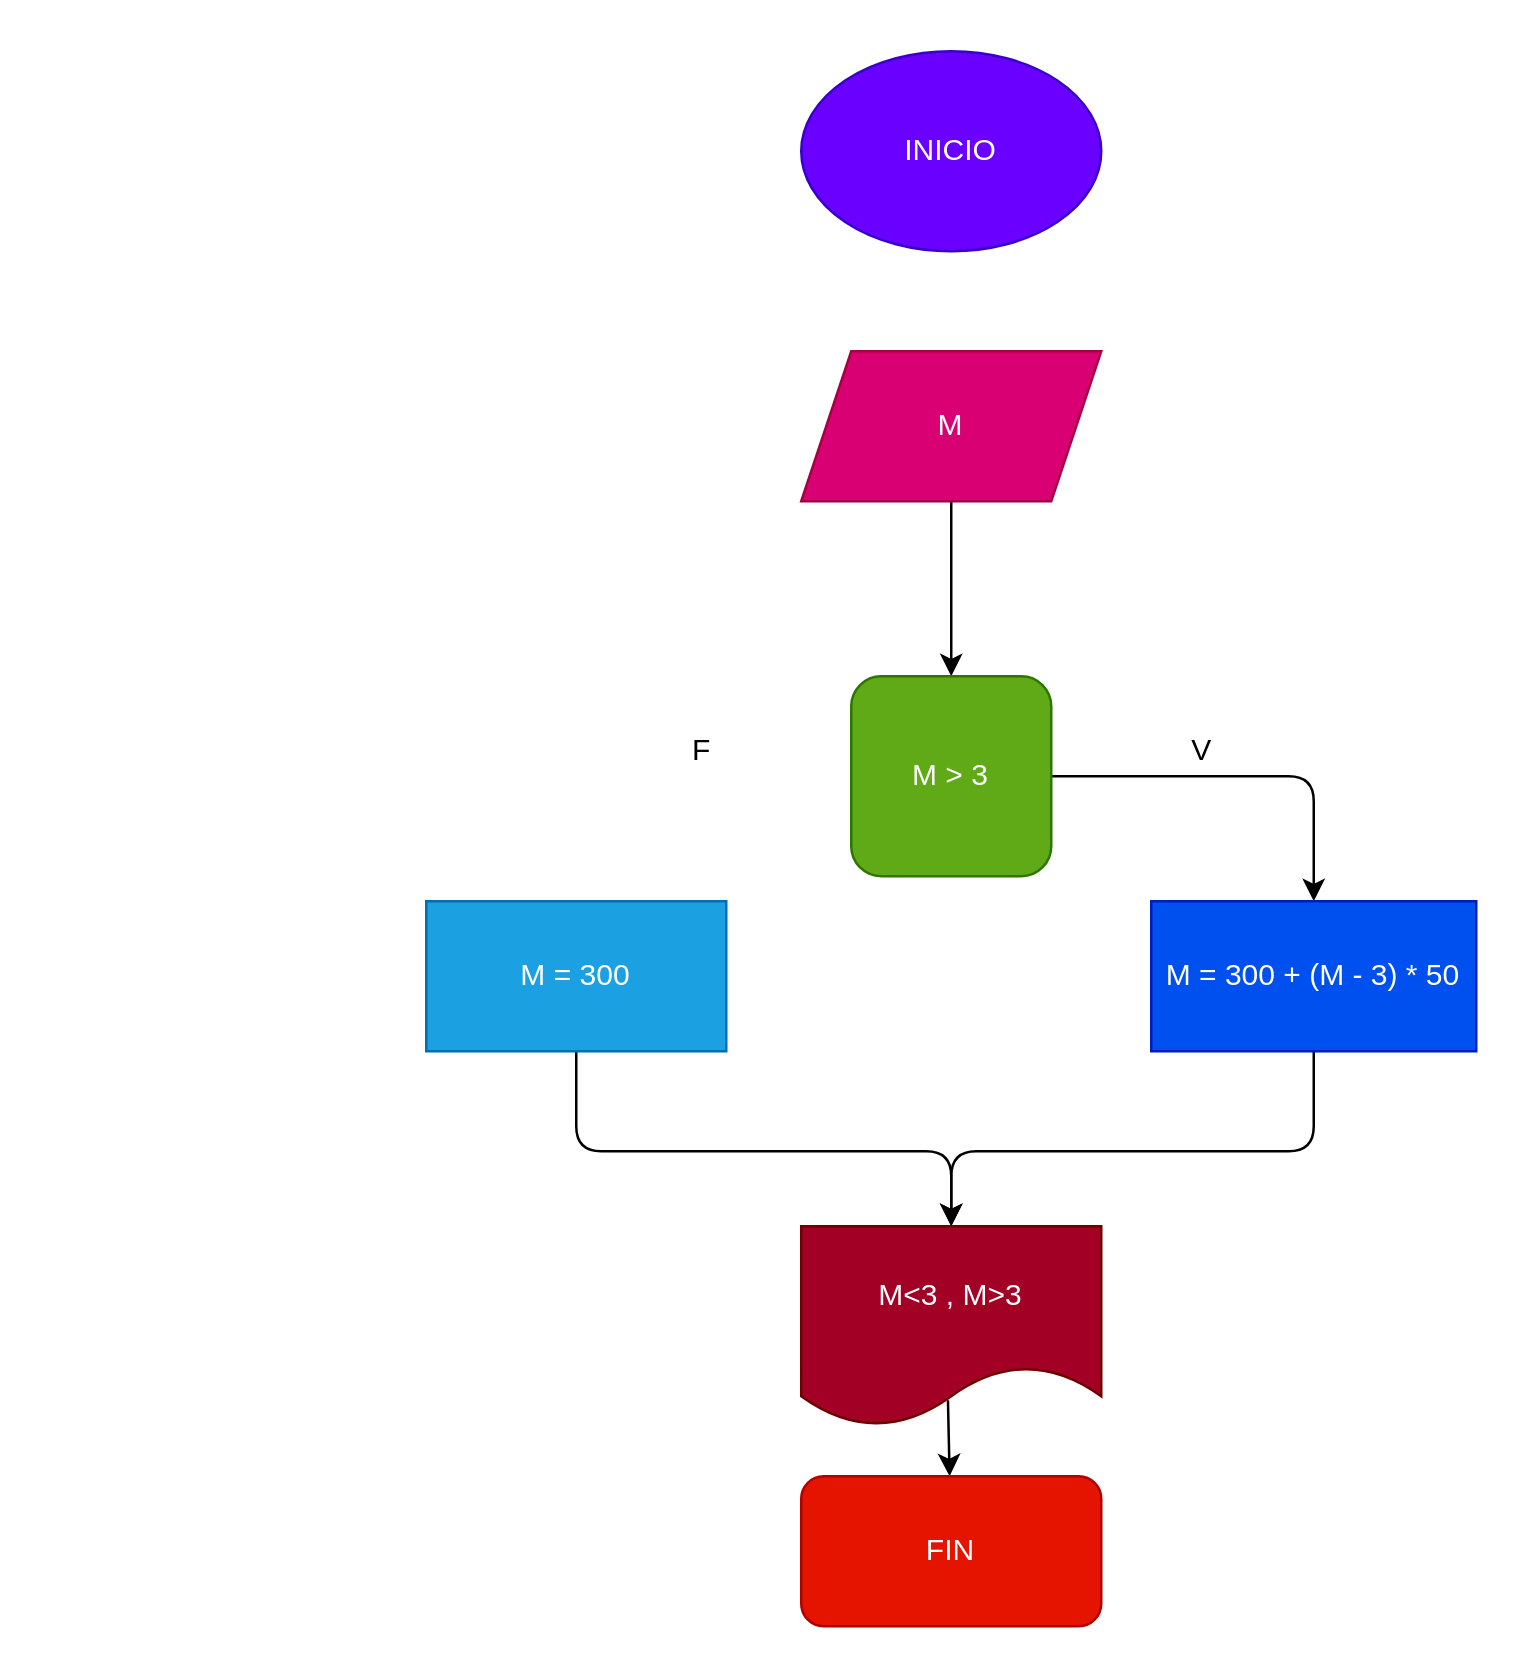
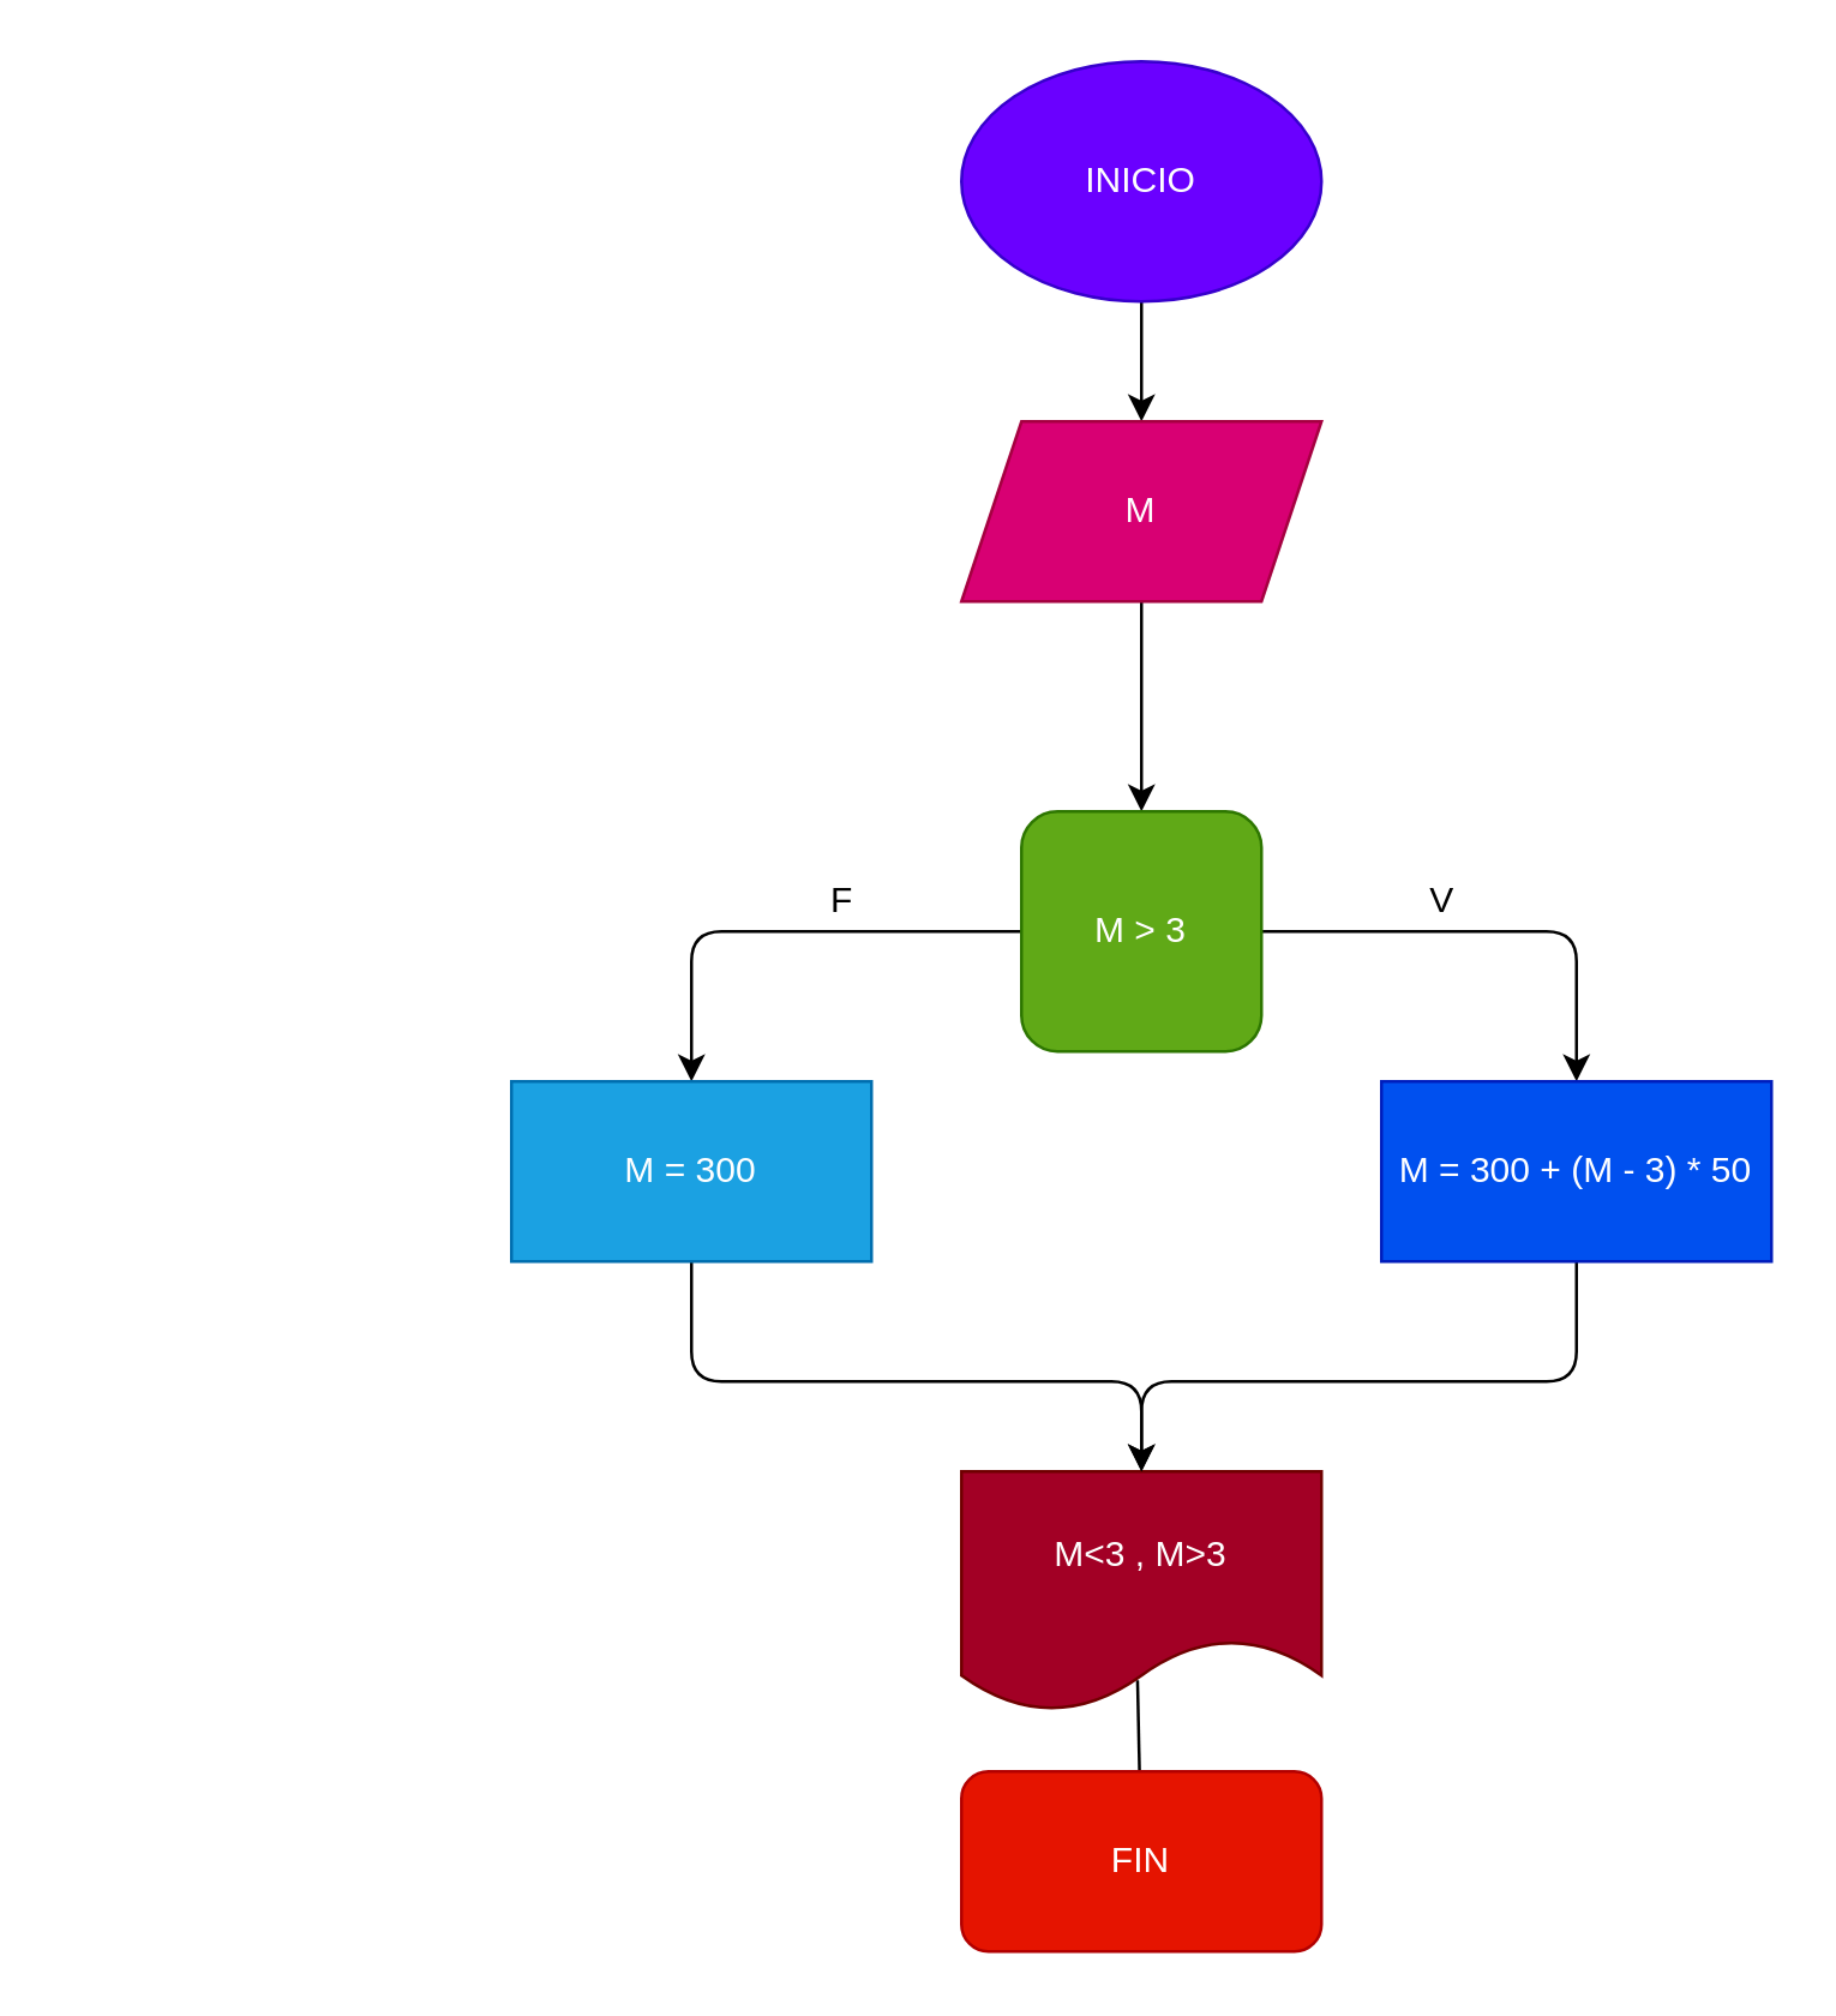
  <mxCell id="0" />
  <mxCell id="1" parent="0" />
+ <mxCell id="2" value="" style="edgeStyle=none;html=1;" parent="1" source="3" target="5" edge="1"><mxGeometry relative="1" as="geometry" /></mxCell>
  <mxCell id="3" value="INICIO" style="ellipse;whiteSpace=wrap;html=1;fillColor=#6a00ff;fontColor=#ffffff;strokeColor=#3700CC;" parent="1" vertex="1"><mxGeometry x="320" width="120" height="80" as="geometry" y="20" /></mxCell>
  <mxCell id="4" value="" style="edgeStyle=none;html=1;" parent="1" source="5" target="8" edge="1"><mxGeometry relative="1" as="geometry" /></mxCell>
  <mxCell id="5" value="M" style="shape=parallelogram;perimeter=parallelogramPerimeter;whiteSpace=wrap;html=1;fixedSize=1;fillColor=#d80073;fontColor=#ffffff;strokeColor=#A50040;" parent="1" vertex="1"><mxGeometry x="320" y="140" width="120" height="60" as="geometry" /></mxCell>
+ <mxCell id="6" value="" style="edgeStyle=none;html=1;" edge="1" parent="1" source="8" target="18"><mxGeometry relative="1" as="geometry"><Array as="points"><mxPoint x="230" y="310" /></Array></mxGeometry></mxCell>
  <mxCell id="7" value="" style="edgeStyle=none;html=1;entryX=0.5;entryY=0;entryDx=0;entryDy=0;" edge="1" parent="1" source="8" target="20"><mxGeometry relative="1" as="geometry"><Array as="points"><mxPoint x="525" y="310" /></Array></mxGeometry></mxCell>
  <mxCell id="8" value="M &amp;gt; 3" style="whiteSpace=wrap;html=1;fillColor=#60a917;fontColor=#ffffff;strokeColor=#2D7600;rounded=1;" parent="1" vertex="1"><mxGeometry x="340" y="270" width="80" height="80" as="geometry" /></mxCell>
  <mxCell id="9" value="" style="edgeStyle=none;html=1;" edge="1" parent="1"><mxGeometry relative="1" as="geometry"><mxPoint x="470" y="430" as="targetPoint" /><Array as="points"><mxPoint x="470" y="380" /></Array></mxGeometry></mxCell>
  <mxCell id="10" value="" style="edgeStyle=none;html=1;" edge="1" parent="1"><mxGeometry relative="1" as="geometry"><mxPoint x="120" y="380" as="sourcePoint" /><Array as="points"><mxPoint x="20" y="380" /></Array></mxGeometry></mxCell>
  <mxCell id="11" value="" style="edgeStyle=none;html=1;" edge="1" parent="1"><mxGeometry relative="1" as="geometry"><mxPoint x="300" y="430" as="targetPoint" /><Array as="points"><mxPoint x="300" y="380" /></Array></mxGeometry></mxCell>
  <mxCell id="12" value="F" style="text;html=1;align=center;verticalAlign=middle;resizable=0;points=[];autosize=1;strokeColor=none;fillColor=none;" vertex="1" parent="1"><mxGeometry x="270" y="290" width="20" height="20" as="geometry" /></mxCell>
  <mxCell id="13" value="V" style="text;html=1;align=center;verticalAlign=middle;resizable=0;points=[];autosize=1;strokeColor=none;fillColor=none;" vertex="1" parent="1"><mxGeometry x="470" y="290" width="20" height="20" as="geometry" /></mxCell>
- <mxCell id="14" value="" style="edgeStyle=none;html=1;exitX=0.489;exitY=0.87;exitDx=0;exitDy=0;exitPerimeter=0;" edge="1" parent="1" source="15" target="16"><mxGeometry relative="1" as="geometry" /></mxCell>
+ <mxCell id="14" value="" style="edgeStyle=none;html=1;exitX=0.489;exitY=0.87;exitDx=0;exitDy=0;exitPerimeter=0;endArrow=none;" edge="1" parent="1" source="15" target="16"><mxGeometry relative="1" as="geometry" /></mxCell>
  <mxCell id="15" value="M&amp;lt;3 , M&amp;gt;3" style="shape=document;whiteSpace=wrap;html=1;boundedLbl=1;fillColor=#a20025;fontColor=#ffffff;strokeColor=#6F0000;" vertex="1" parent="1"><mxGeometry x="320" y="490" width="120" height="80" as="geometry" /></mxCell>
  <mxCell id="16" value="FIN" style="whiteSpace=wrap;html=1;fillColor=#e51400;fontColor=#ffffff;strokeColor=#B20000;rounded=1;" vertex="1" parent="1"><mxGeometry x="320" y="590" width="120" height="60" as="geometry" /></mxCell>
  <mxCell id="17" value="" style="edgeStyle=none;html=1;entryX=0.5;entryY=0;entryDx=0;entryDy=0;" edge="1" parent="1" source="18" target="15"><mxGeometry relative="1" as="geometry"><mxPoint x="230" y="500" as="targetPoint" /><Array as="points"><mxPoint x="230" y="460" /><mxPoint x="380" y="460" /></Array></mxGeometry></mxCell>
  <mxCell id="18" value="M = 300" style="whiteSpace=wrap;html=1;fillColor=#1ba1e2;fontColor=#ffffff;strokeColor=#006EAF;" vertex="1" parent="1"><mxGeometry x="170" y="360" width="120" height="60" as="geometry" /></mxCell>
  <mxCell id="19" value="" style="edgeStyle=none;html=1;entryX=0.5;entryY=0;entryDx=0;entryDy=0;" edge="1" parent="1" source="20" target="15"><mxGeometry relative="1" as="geometry"><mxPoint x="530" y="500" as="targetPoint" /><Array as="points"><mxPoint x="525" y="460" /><mxPoint x="380" y="460" /></Array></mxGeometry></mxCell>
  <mxCell id="20" value="M = 300 + (M - 3) * 50" style="whiteSpace=wrap;html=1;fillColor=#0050ef;fontColor=#ffffff;strokeColor=#001DBC;" vertex="1" parent="1"><mxGeometry x="460" y="360" width="130" height="60" as="geometry" /></mxCell>
